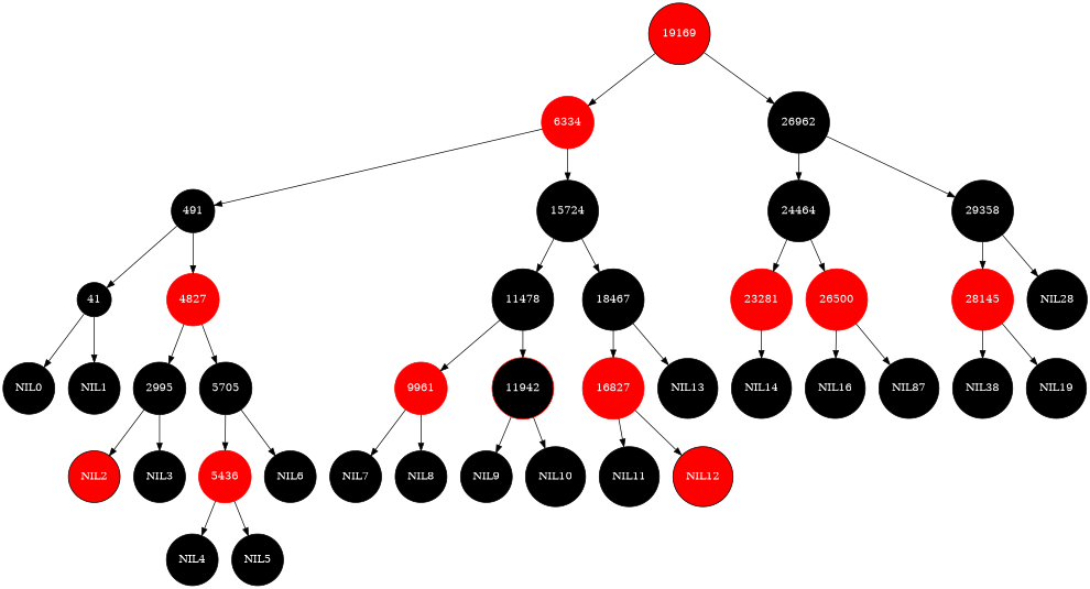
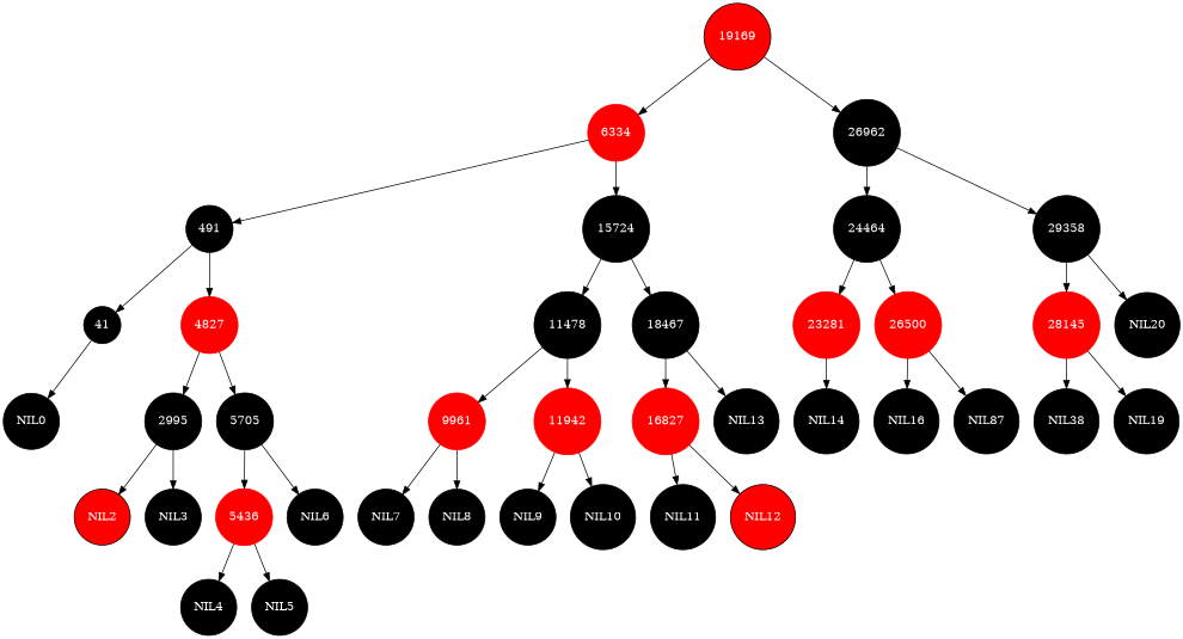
  digraph {
    node [color=BLACK fontcolor=white shape=circle style=filled]
    n1 [fillcolor=RED label=19169]
    n2 [color=RED label=6334]
    n3 [label=26962]
    n4 [label=491]
    n5 [label=15724]
    n6 [label=24464]
    n7 [label=29358]
    n8 [label=41]
    n9 [color=RED label=4827]
    n10 [label=11478]
    n11 [label=18467]
    NIL0
-   NIL1
    n14 [label=2995]
    n15 [label=5705]
    NIL2 [fillcolor=RED]
    NIL3
    n18 [color=RED label=5436]
    NIL6
    NIL4
    NIL5
    n22 [color=RED label=9961]
-   n23 [color=RED label=11942 fillcolor=BLACK]
+   n23 [color=RED label=11942]
    n24 [color=RED label=16827]
    NIL13
    NIL7
    NIL8
    NIL9
    NIL10
    NIL11
    NIL12 [fillcolor=RED]
    n32 [color=RED label=23281]
    n33 [color=RED label=26500]
    n34 [color=RED label=28145]
-   NIL20 [label=NIL28]
+   NIL20
    NIL14
    NIL16
    n38 [label=NIL87]
    n39 [label=NIL38]
    NIL19
    n1 -> n2
    n1 -> n3
    n2 -> n4
    n2 -> n5
    n3 -> n6
    n3 -> n7
    n4 -> n8
    n4 -> n9
    n5 -> n10
    n5 -> n11
    n6 -> n32
    n6 -> n33
    n7 -> n34
    n7 -> NIL20
    n8 -> NIL0
-   n8 -> NIL1
    n9 -> n14
    n9 -> n15
    n10 -> n22
    n10 -> n23
    n11 -> n24
    n11 -> NIL13
    n14 -> NIL2
    n14 -> NIL3
    n15 -> n18
    n15 -> NIL6
    n18 -> NIL4
    n18 -> NIL5
    n22 -> NIL7
    n22 -> NIL8
    n23 -> NIL9
    n23 -> NIL10
    n24 -> NIL11
    n24 -> NIL12
    n32 -> NIL14
    n33 -> NIL16
    n33 -> n38
    n34 -> n39
    n34 -> NIL19
  }
